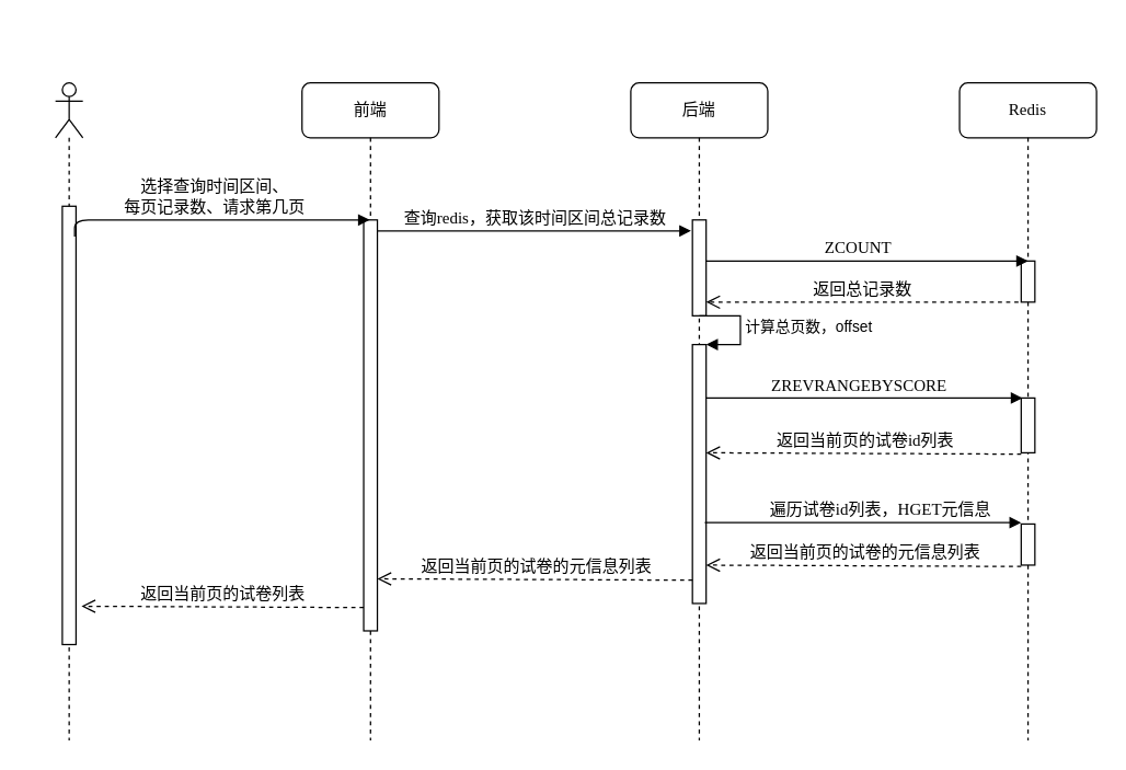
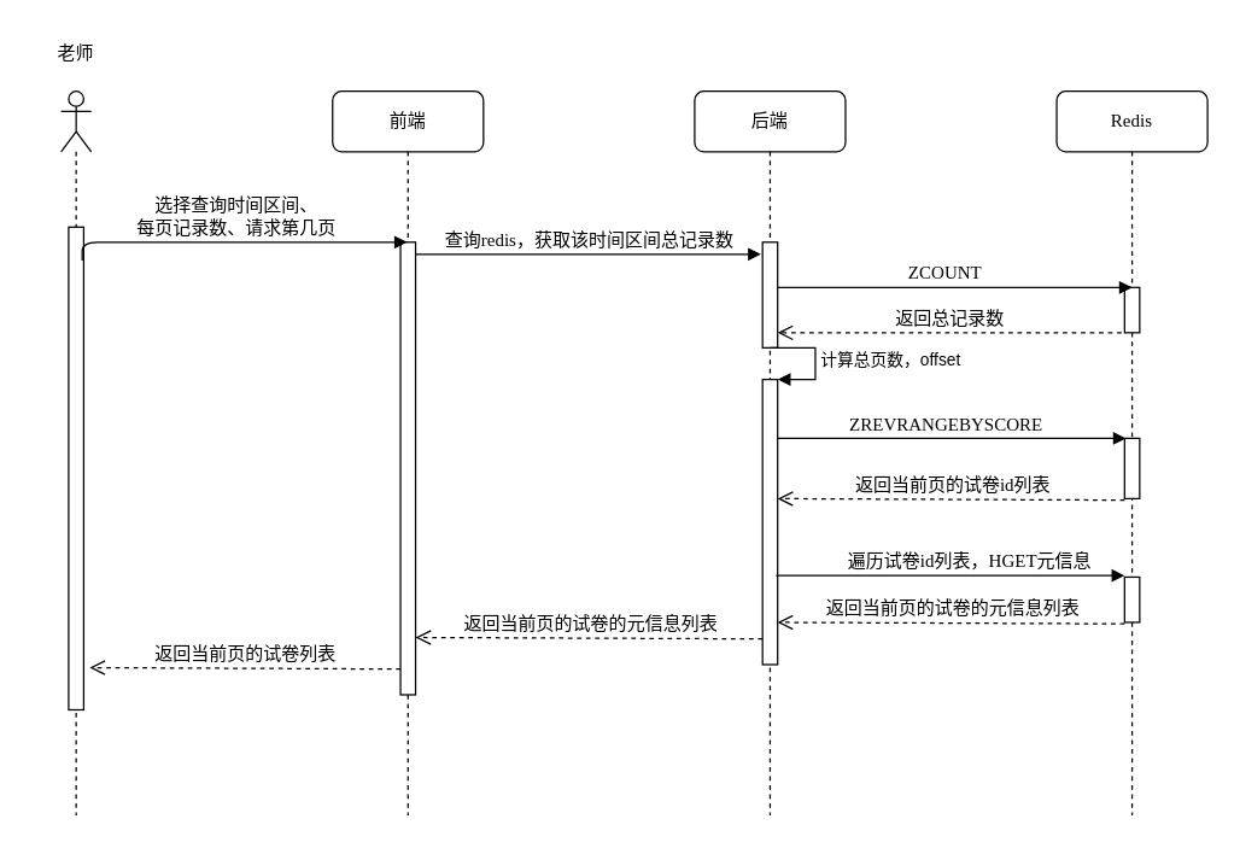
  <mxCell id="0" />
  <mxCell id="1" parent="0" />
  <mxCell id="2" value="后端" style="shape=umlLifeline;perimeter=lifelinePerimeter;whiteSpace=wrap;html=1;container=1;collapsible=0;recursiveResize=0;outlineConnect=0;rounded=1;shadow=0;comic=0;labelBackgroundColor=none;strokeWidth=1;fontFamily=Verdana;fontSize=12;align=center;" parent="1" vertex="1"><mxGeometry x="460" y="60" width="100" height="480" as="geometry" /></mxCell>
  <mxCell id="3" value="" style="html=1;points=[];perimeter=orthogonalPerimeter;rounded=0;shadow=0;comic=0;labelBackgroundColor=none;strokeWidth=1;fontFamily=Verdana;fontSize=12;align=center;" parent="2" vertex="1"><mxGeometry x="45" y="100" width="10" height="70" as="geometry" /></mxCell>
  <mxCell id="4" value="" style="html=1;points=[];perimeter=orthogonalPerimeter;" parent="2" vertex="1"><mxGeometry x="45" y="191" width="10" height="189" as="geometry" /></mxCell>
  <mxCell id="5" value="计算总页数，offset" style="edgeStyle=orthogonalEdgeStyle;html=1;align=left;spacingLeft=2;endArrow=block;rounded=0;entryX=1;entryY=0;" parent="2" target="4" edge="1"><mxGeometry relative="1" as="geometry"><mxPoint x="50" y="170" as="sourcePoint" /><Array as="points"><mxPoint x="80" y="170" /></Array></mxGeometry></mxCell>
  <mxCell id="6" value="ZREVRANGEBYSCORE" style="html=1;verticalAlign=bottom;endArrow=block;labelBackgroundColor=none;fontFamily=Verdana;fontSize=12;edgeStyle=elbowEdgeStyle;elbow=vertical;align=left;entryX=0;entryY=0;entryDx=0;entryDy=0;entryPerimeter=0;exitX=0.9;exitY=0.214;exitDx=0;exitDy=0;exitPerimeter=0;" parent="2" edge="1"><mxGeometry x="-0.602" relative="1" as="geometry"><mxPoint x="55" y="230" as="sourcePoint" /><mxPoint x="286" y="230.04" as="targetPoint" /><mxPoint as="offset" /></mxGeometry></mxCell>
  <mxCell id="7" value="Redis" style="shape=umlLifeline;perimeter=lifelinePerimeter;whiteSpace=wrap;html=1;container=1;collapsible=0;recursiveResize=0;outlineConnect=0;rounded=1;shadow=0;comic=0;labelBackgroundColor=none;strokeWidth=1;fontFamily=Verdana;fontSize=12;align=center;" parent="1" vertex="1"><mxGeometry x="700" y="60" width="100" height="480" as="geometry" /></mxCell>
  <mxCell id="8" value="" style="html=1;points=[];perimeter=orthogonalPerimeter;" parent="7" vertex="1"><mxGeometry x="45" y="130" width="10" height="30" as="geometry" /></mxCell>
  <mxCell id="9" value="" style="html=1;points=[];perimeter=orthogonalPerimeter;rounded=0;shadow=0;comic=0;labelBackgroundColor=none;strokeWidth=1;fontFamily=Verdana;fontSize=12;align=center;" parent="7" vertex="1"><mxGeometry x="45" y="322" width="10" height="30" as="geometry" /></mxCell>
  <mxCell id="10" value="" style="html=1;points=[];perimeter=orthogonalPerimeter;" parent="7" vertex="1"><mxGeometry x="45" y="230" width="10" height="40" as="geometry" /></mxCell>
  <mxCell id="11" value="遍历试卷id列表，HGET元信息" style="html=1;verticalAlign=bottom;endArrow=block;labelBackgroundColor=none;fontFamily=Verdana;fontSize=12;edgeStyle=elbowEdgeStyle;elbow=vertical;align=left;entryX=0;entryY=0;entryDx=0;entryDy=0;entryPerimeter=0;exitX=0.9;exitY=0.214;exitDx=0;exitDy=0;exitPerimeter=0;" parent="7" edge="1"><mxGeometry x="-0.602" relative="1" as="geometry"><mxPoint x="-186" y="321.0" as="sourcePoint" /><mxPoint x="45" y="321.04" as="targetPoint" /><mxPoint as="offset" /></mxGeometry></mxCell>
  <mxCell id="12" value="返回当前页的试卷的元信息列表" style="html=1;verticalAlign=bottom;endArrow=open;dashed=1;endSize=8;labelBackgroundColor=none;fontFamily=Verdana;fontSize=12;edgeStyle=elbowEdgeStyle;elbow=vertical;exitX=0;exitY=1.033;exitDx=0;exitDy=0;exitPerimeter=0;" parent="7" edge="1"><mxGeometry relative="1" as="geometry"><mxPoint x="-185" y="352" as="targetPoint" /><Array as="points"><mxPoint x="-50" y="352" /><mxPoint x="5" y="362" /></Array><mxPoint x="45" y="352.99" as="sourcePoint" /></mxGeometry></mxCell>
  <mxCell id="13" value="前端" style="shape=umlLifeline;perimeter=lifelinePerimeter;whiteSpace=wrap;html=1;container=1;collapsible=0;recursiveResize=0;outlineConnect=0;rounded=1;shadow=0;comic=0;labelBackgroundColor=none;strokeWidth=1;fontFamily=Verdana;fontSize=12;align=center;" parent="1" vertex="1"><mxGeometry x="220" y="60" width="100" height="480" as="geometry" /></mxCell>
  <mxCell id="14" value="" style="html=1;points=[];perimeter=orthogonalPerimeter;rounded=0;shadow=0;comic=0;labelBackgroundColor=none;strokeWidth=1;fontFamily=Verdana;fontSize=12;align=center;" parent="13" vertex="1"><mxGeometry x="45" y="100" width="10" height="300" as="geometry" /></mxCell>
  <mxCell id="15" value="返回当前页的试卷列表" style="html=1;verticalAlign=bottom;endArrow=open;dashed=1;endSize=8;labelBackgroundColor=none;fontFamily=Verdana;fontSize=12;edgeStyle=elbowEdgeStyle;elbow=vertical;exitX=0;exitY=1.033;exitDx=0;exitDy=0;exitPerimeter=0;entryX=1.4;entryY=0.897;entryDx=0;entryDy=0;entryPerimeter=0;" parent="13" edge="1"><mxGeometry relative="1" as="geometry"><mxPoint x="-161" y="382.13" as="targetPoint" /><Array as="points"><mxPoint x="65" y="382" /><mxPoint x="5" y="392" /></Array><mxPoint x="45" y="382.99" as="sourcePoint" /></mxGeometry></mxCell>
  <mxCell id="16" value="查询redis，获取该时间区间总记录数" style="html=1;verticalAlign=bottom;endArrow=block;labelBackgroundColor=none;fontFamily=Verdana;fontSize=12;edgeStyle=elbowEdgeStyle;elbow=vertical;entryX=-0.1;entryY=0.114;entryDx=0;entryDy=0;entryPerimeter=0;" parent="1" source="14" target="3" edge="1"><mxGeometry relative="1" as="geometry"><mxPoint x="320" y="170" as="sourcePoint" /><mxPoint x="500" y="170" as="targetPoint" /></mxGeometry></mxCell>
  <mxCell id="17" value="ZCOUNT" style="html=1;verticalAlign=bottom;endArrow=block;labelBackgroundColor=none;fontFamily=Verdana;fontSize=12;edgeStyle=elbowEdgeStyle;elbow=vertical;entryX=0.5;entryY=0;entryDx=0;entryDy=0;entryPerimeter=0;align=left;" parent="1" source="3" edge="1"><mxGeometry x="-0.277" relative="1" as="geometry"><mxPoint x="470" y="180" as="sourcePoint" /><mxPoint x="750" y="190" as="targetPoint" /><mxPoint as="offset" /></mxGeometry></mxCell>
  <mxCell id="18" value="" style="shape=umlLifeline;participant=umlActor;perimeter=lifelinePerimeter;whiteSpace=wrap;html=1;container=1;collapsible=0;recursiveResize=0;verticalAlign=top;spacingTop=36;outlineConnect=0;" parent="1" vertex="1"><mxGeometry x="40" y="60" width="20" height="480" as="geometry" /></mxCell>
  <mxCell id="19" value="" style="html=1;points=[];perimeter=orthogonalPerimeter;" parent="18" vertex="1"><mxGeometry x="5" y="90" width="10" height="320" as="geometry" /></mxCell>
+ <mxCell id="20" value="老师" style="text;html=1;strokeColor=none;fillColor=none;align=center;verticalAlign=middle;whiteSpace=wrap;rounded=0;" parent="1" vertex="1"><mxGeometry x="20" y="20" width="60" height="30" as="geometry" /></mxCell>
  <mxCell id="21" value="选择查询时间区间、&lt;br&gt;每页记录数、请求第几页" style="html=1;verticalAlign=bottom;endArrow=block;labelBackgroundColor=none;fontFamily=Verdana;fontSize=12;edgeStyle=elbowEdgeStyle;elbow=vertical;exitX=0.9;exitY=0.069;exitDx=0;exitDy=0;exitPerimeter=0;" parent="1" source="19" target="13" edge="1"><mxGeometry relative="1" as="geometry"><mxPoint x="130" y="160" as="sourcePoint" /><mxPoint x="250" y="160" as="targetPoint" /><Array as="points"><mxPoint x="120" y="160" /></Array></mxGeometry></mxCell>
  <mxCell id="22" value="返回总记录数" style="html=1;verticalAlign=bottom;endArrow=open;dashed=1;endSize=8;labelBackgroundColor=none;fontFamily=Verdana;fontSize=12;edgeStyle=elbowEdgeStyle;elbow=vertical;exitX=-0.2;exitY=1;exitDx=0;exitDy=0;exitPerimeter=0;" parent="1" source="8" target="3" edge="1"><mxGeometry relative="1" as="geometry"><mxPoint x="520" y="270" as="targetPoint" /><Array as="points"><mxPoint x="720" y="220" /><mxPoint x="650" y="230" /><mxPoint x="650" y="260" /><mxPoint x="705" y="270" /></Array><mxPoint x="745" y="230" as="sourcePoint" /></mxGeometry></mxCell>
  <mxCell id="23" value="返回当前页的试卷的元信息列表" style="html=1;verticalAlign=bottom;endArrow=open;dashed=1;endSize=8;labelBackgroundColor=none;fontFamily=Verdana;fontSize=12;edgeStyle=elbowEdgeStyle;elbow=vertical;exitX=0;exitY=1.033;exitDx=0;exitDy=0;exitPerimeter=0;" parent="1" edge="1"><mxGeometry relative="1" as="geometry"><mxPoint x="275" y="422" as="targetPoint" /><Array as="points"><mxPoint x="410" y="422" /><mxPoint x="465" y="432" /></Array><mxPoint x="505" y="422.99" as="sourcePoint" /></mxGeometry></mxCell>
  <mxCell id="24" value="返回当前页的试卷id列表" style="html=1;verticalAlign=bottom;endArrow=open;dashed=1;endSize=8;labelBackgroundColor=none;fontFamily=Verdana;fontSize=12;edgeStyle=elbowEdgeStyle;elbow=vertical;exitX=0;exitY=1.033;exitDx=0;exitDy=0;exitPerimeter=0;" parent="1" edge="1"><mxGeometry relative="1" as="geometry"><mxPoint x="515" y="330" as="targetPoint" /><Array as="points"><mxPoint x="650" y="330" /><mxPoint x="705" y="340" /></Array><mxPoint x="745" y="330.99" as="sourcePoint" /></mxGeometry></mxCell>
